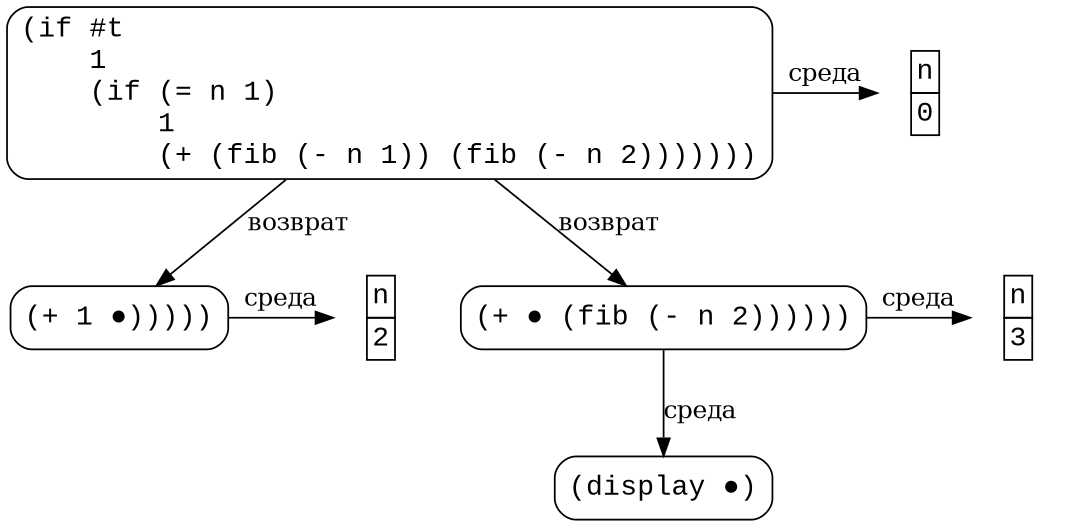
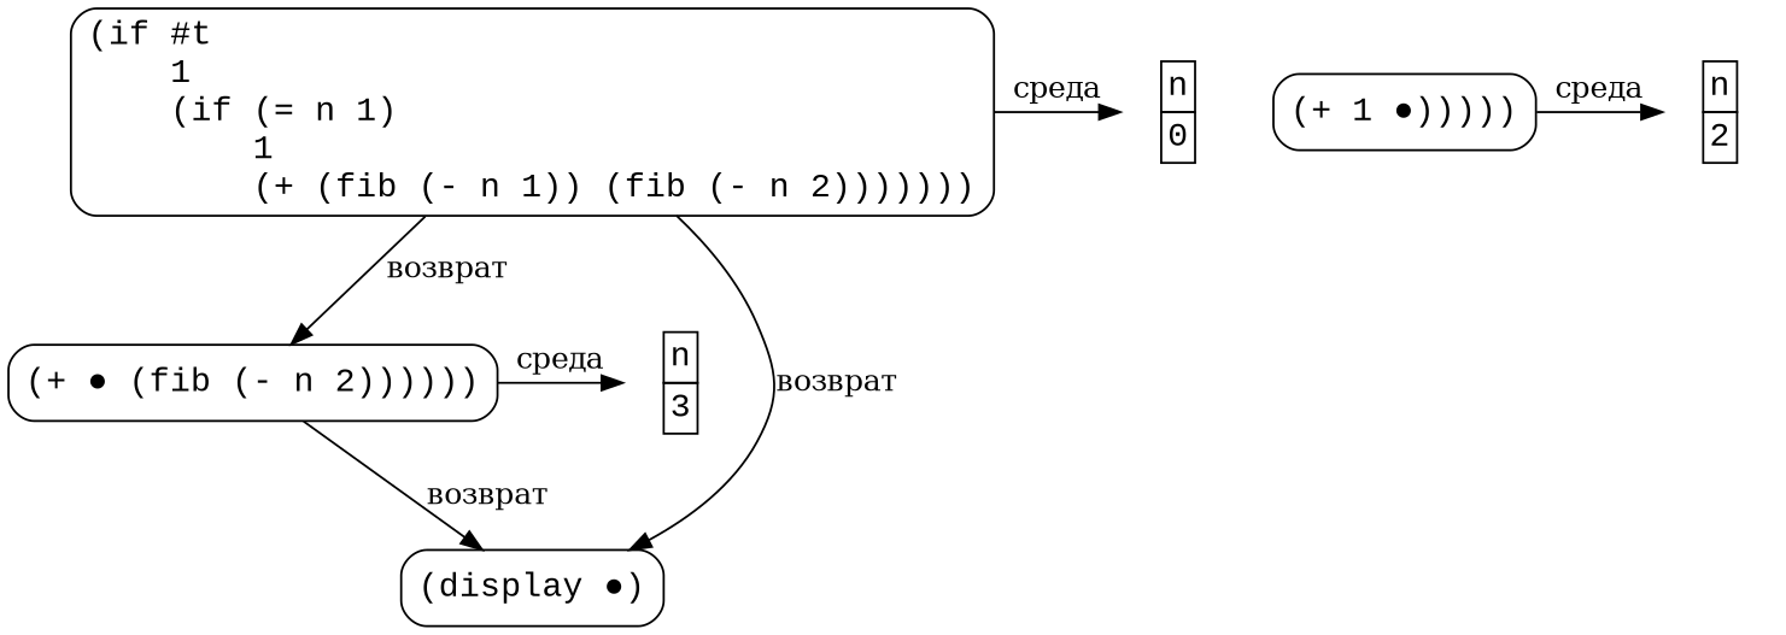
  digraph {
    fontname="Courier New"
    node [fontname="Courier New" fontsize=16 shape=rect style=rounded]
    n1 [label="(if #t                                     \n    1                                      \n    (if (= n 1)                            \n        1                                  \n        (+ (fib (- n 1)) (fib (- n 2)))))))\n"]
    n2 [label=<       <table border="0" cellborder="1" cellspacing="0">       <tr><td>n</td></tr>       <tr><td>0</td></tr>       </table>     > shape=none]
    n3 [label="(+ 1 ●)))))\n"]
    n4 [label=<       <table border="0" cellborder="1" cellspacing="0">       <tr><td>n</td></tr>       <tr><td>2</td></tr>       </table>     > shape=none]
    n5 [label="(+ ● (fib (- n 2))))))\n"]
    n6 [label=<       <table border="0" cellborder="1" cellspacing="0">       <tr><td>n</td></tr>       <tr><td>3</td></tr>       </table>     > shape=none]
    n7 [label="(display ●)"]
    subgraph sub_1 {
      rank=same
      n1
      n2
    }
    subgraph sub_2 {
      rank=same
      n3
      n4
    }
    subgraph sub_3 {
      rank=same
      n5
      n6
    }
    n1 -> n2 [label="среда"]
-   n1 -> n3 [label="возврат"]
+   n1 -> n7 [label="возврат"]
    n1 -> n5 [label="возврат"]
    n3 -> n4 [label="среда"]
    n5 -> n6 [label="среда"]
-   n5 -> n7 [label="среда"]
+   n5 -> n7 [label="возврат"]
  }
